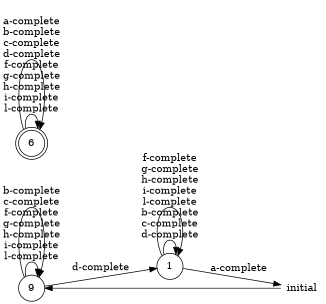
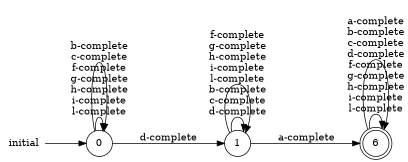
  digraph {
    rankdir=LR
    node [shape=circle]
-   0 [label=9]
+   0
    1
    n3 [label=6 shape=doublecircle]
    initial [shape=plaintext]
    0 -> 0 [label="f-complete\ng-complete\nh-complete\ni-complete\nl-complete"]
    0 -> 0 [label="b-complete\nc-complete"]
    0 -> 1 [label="d-complete"]
    1 -> 1 [label="b-complete\nc-complete\nd-complete"]
    1 -> 1 [label="f-complete\ng-complete\nh-complete\ni-complete\nl-complete"]
-   1 -> initial [label="a-complete"]
+   1 -> n3 [label="a-complete"]
    n3 -> n3 [label="f-complete\ng-complete\nh-complete\ni-complete\nl-complete"]
    n3 -> n3 [label="a-complete\nb-complete\nc-complete\nd-complete"]
    initial -> 0
  }
